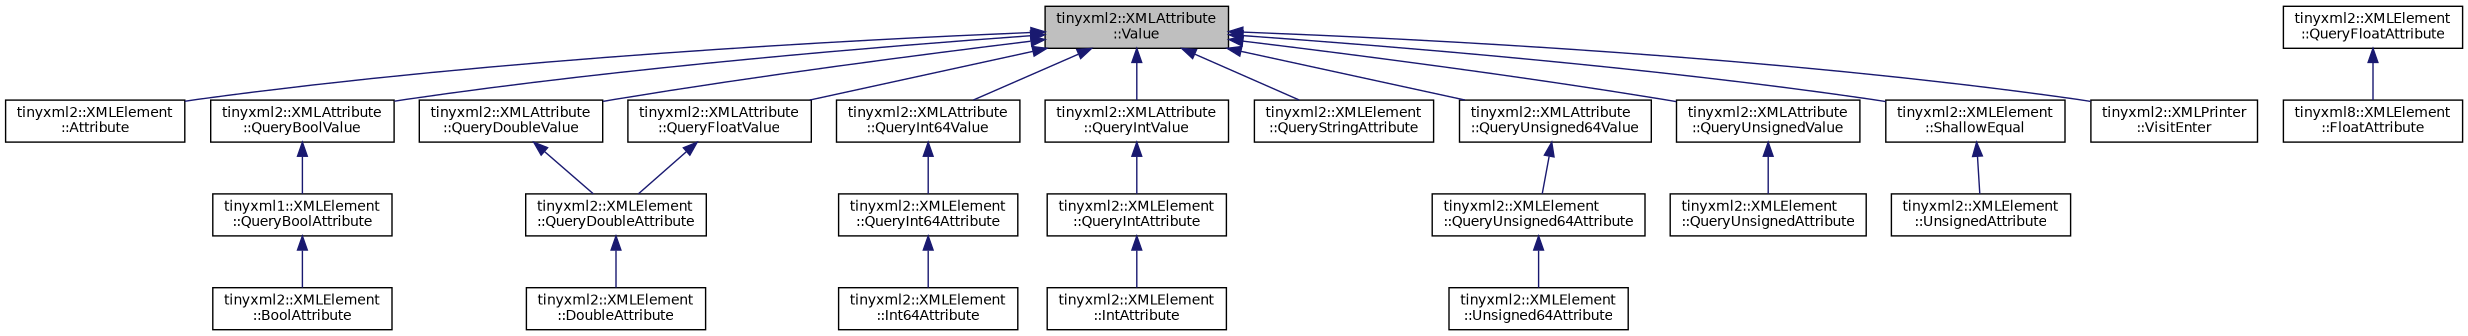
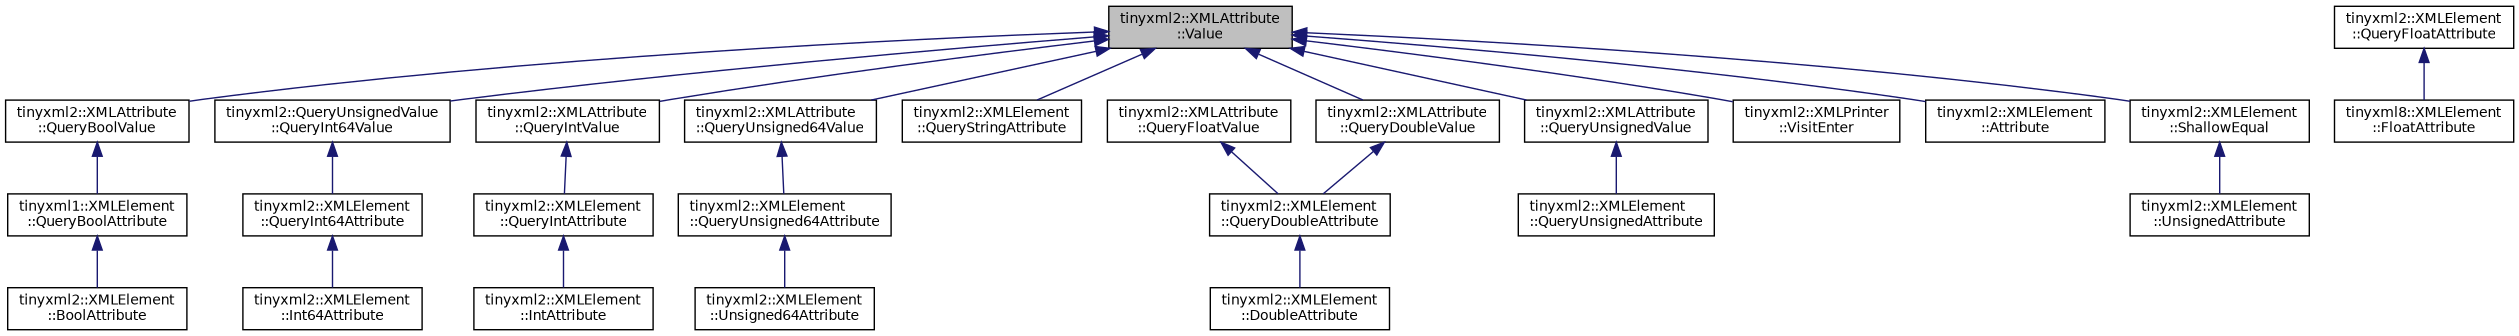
  digraph {
    rankdir=TB
    node [color=black fillcolor=white fontname=Helvetica fontsize=10 shape=record style=filled]
    edge [color=midnightblue dir=back fontname=Helvetica fontsize=10 labelfontname=Helvetica labelfontsize=10 style=solid]
    n1 [fillcolor=grey75 fontcolor=black height=0.2 label="tinyxml2::XMLAttribute\l::Value" width=0.4]
    n2 [height=0.2 label="tinyxml2::XMLElement\l::Attribute" width=0.4]
    n3 [height=0.2 label="tinyxml2::XMLAttribute\l::QueryBoolValue" width=0.4]
    n4 [height=0.2 label="tinyxml2::XMLAttribute\l::QueryDoubleValue" width=0.4]
    n5 [height=0.2 label="tinyxml2::XMLAttribute\l::QueryFloatValue" width=0.4]
-   n6 [height=0.2 label="tinyxml2::XMLAttribute\l::QueryInt64Value" width=0.4]
+   n6 [height=0.2 label="tinyxml2::QueryUnsignedValue\l::QueryInt64Value" width=0.4]
    n7 [height=0.2 label="tinyxml2::XMLAttribute\l::QueryIntValue" width=0.4]
    n8 [height=0.2 label="tinyxml2::XMLElement\l::QueryStringAttribute" width=0.4]
    n9 [height=0.2 label="tinyxml2::XMLAttribute\l::QueryUnsigned64Value" width=0.4]
    n10 [height=0.2 label="tinyxml2::XMLAttribute\l::QueryUnsignedValue" width=0.4]
    n11 [height=0.2 label="tinyxml2::XMLElement\l::ShallowEqual" width=0.4]
    n12 [height=0.2 label="tinyxml2::XMLPrinter\l::VisitEnter" width=0.4]
    n13 [height=0.2 label="tinyxml1::XMLElement\l::QueryBoolAttribute" width=0.4]
    n14 [height=0.2 label="tinyxml2::XMLElement\l::QueryDoubleAttribute" width=0.4]
    n15 [height=0.2 label="tinyxml2::XMLElement\l::QueryInt64Attribute" width=0.4]
    n16 [height=0.2 label="tinyxml2::XMLElement\l::QueryIntAttribute" width=0.4]
    n17 [height=0.2 label="tinyxml2::XMLElement\l::QueryUnsigned64Attribute" width=0.4]
    n18 [height=0.2 label="tinyxml2::XMLElement\l::QueryUnsignedAttribute" width=0.4]
    n19 [height=0.2 label="tinyxml2::XMLElement\l::UnsignedAttribute" width=0.4]
    n20 [height=0.2 label="tinyxml2::XMLElement\l::BoolAttribute" width=0.4]
    n21 [height=0.2 label="tinyxml2::XMLElement\l::DoubleAttribute" width=0.4]
    n22 [height=0.2 label="tinyxml2::XMLElement\l::QueryFloatAttribute" width=0.4]
    n23 [height=0.2 label="tinyxml8::XMLElement\l::FloatAttribute" width=0.4]
    n24 [height=0.2 label="tinyxml2::XMLElement\l::Int64Attribute" width=0.4]
    n25 [height=0.2 label="tinyxml2::XMLElement\l::IntAttribute" width=0.4]
    n26 [height=0.2 label="tinyxml2::XMLElement\l::Unsigned64Attribute" width=0.4]
    n1 -> n2
    n1 -> n3
    n1 -> n4
-   n1 -> n5
    n1 -> n6
    n1 -> n7
    n1 -> n8
    n1 -> n9
    n1 -> n10
    n1 -> n11
    n1 -> n12
    n3 -> n13
    n4 -> n14
    n5 -> n14
    n6 -> n15
    n7 -> n16
    n9 -> n17
    n10 -> n18
    n11 -> n19
    n13 -> n20
    n14 -> n21
    n15 -> n24
    n16 -> n25
    n17 -> n26
    n22 -> n23
  }
